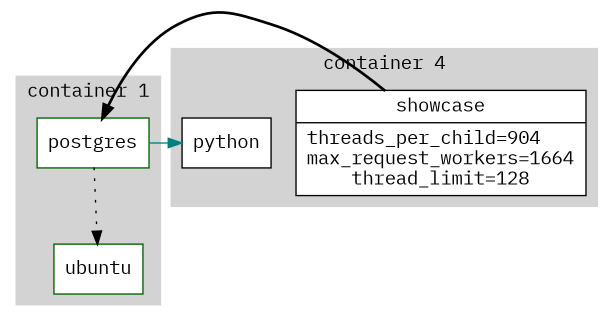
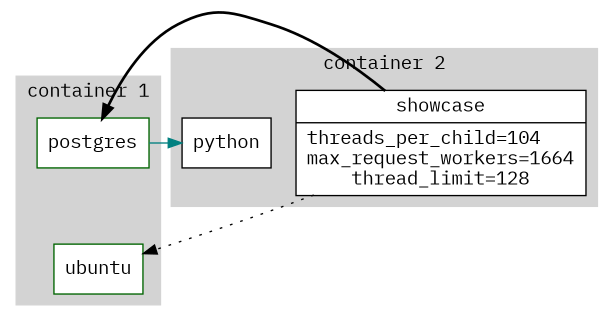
  digraph {
    fontname="IBM Plex Mono"
    node [color=darkgreen fillcolor=white fontname="IBM Plex Mono" shape=record style=filled]
    edge [color=black fontname="IBM Plex Mono"]
    n1 [label=postgres]
    n2 [label=ubuntu]
-   n3 [color=black label="{showcase|threads_per_child=904\lmax_request_workers=1664\lthread_limit=128}"]
+   n3 [color=black label="{showcase|threads_per_child=104\lmax_request_workers=1664\lthread_limit=128}"]
    n4 [color=black label=python]
    subgraph cluster_1 {
      color=lightgrey
      label="container 1"
      style=filled
      n1
      n2
    }
    subgraph cluster_2 {
      color=lightgrey
-     label="container 4"
+     label="container 2"
      style=filled
      n3
      n4
    }
-   n1 -> n2 [style=dotted]
+   n3 -> n2 [style=dotted]
    n1 -> n4 [color=teal style=solid]
    n3 -> n1 [style=bold]
  }
